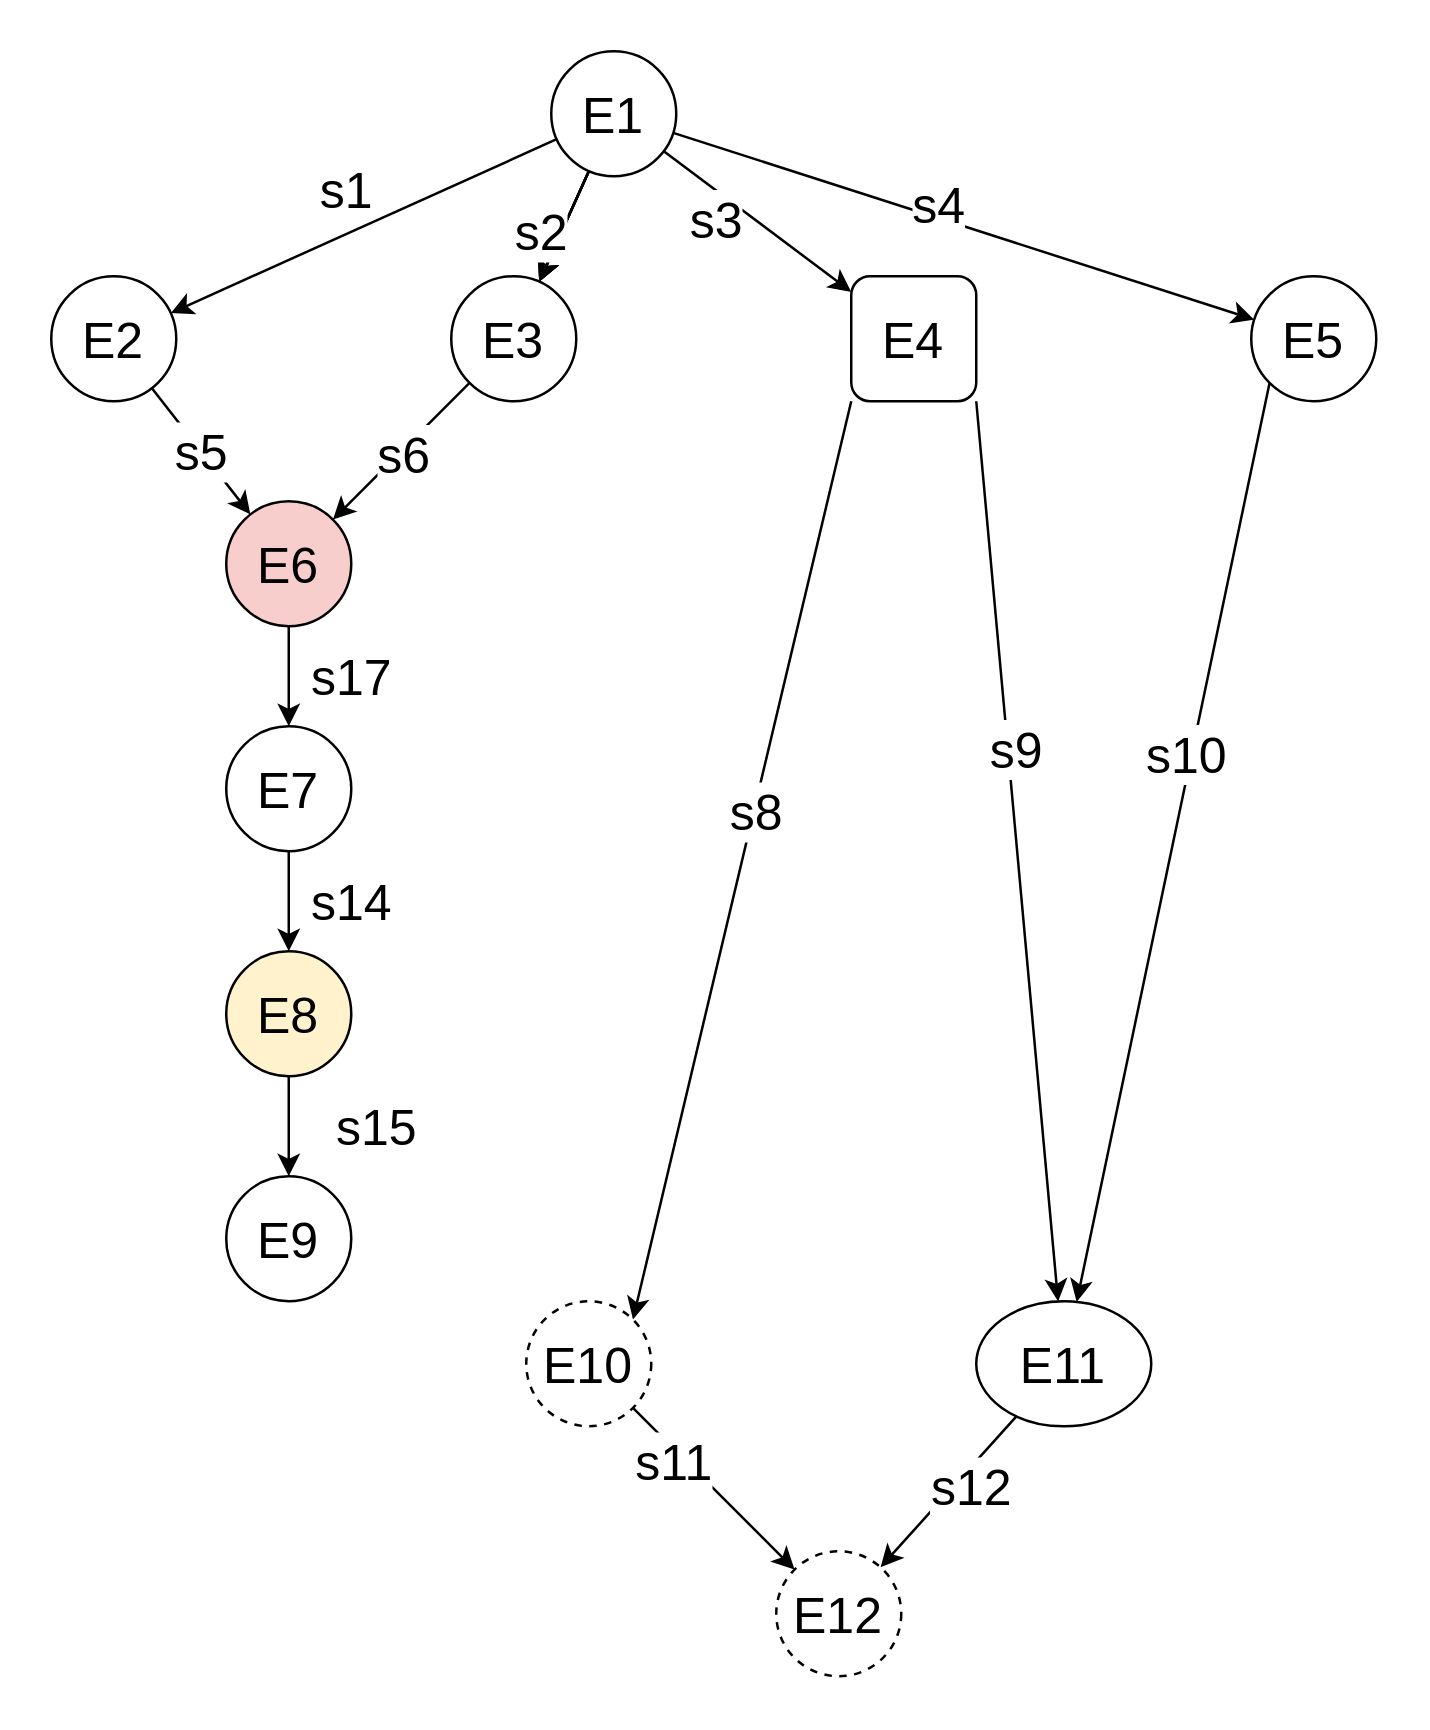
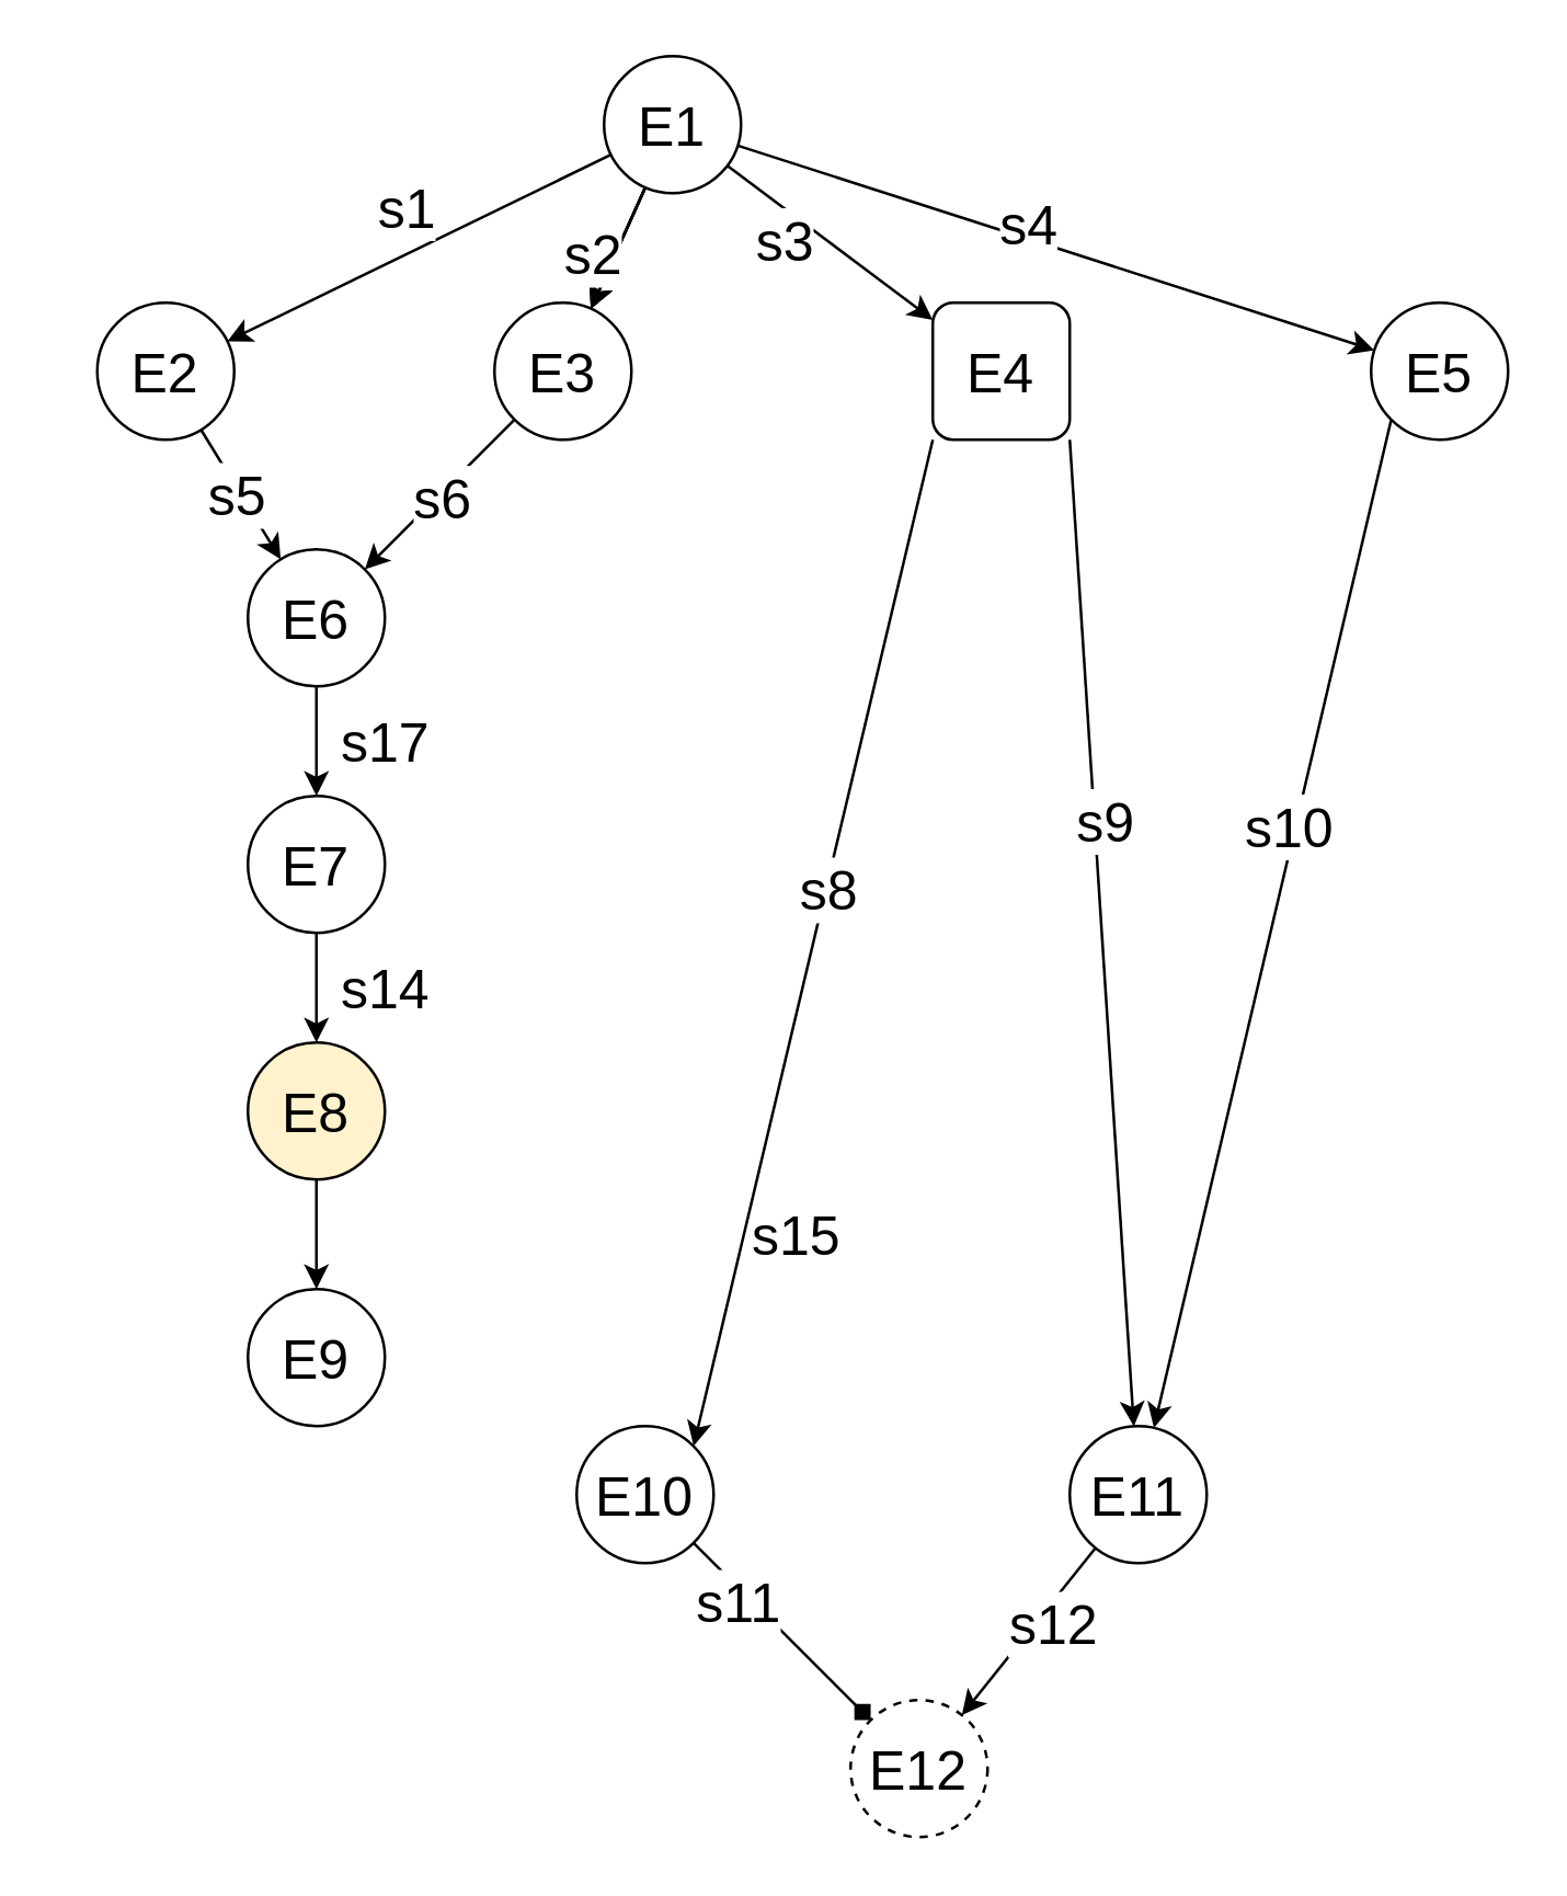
  <mxCell id="0" />
  <mxCell id="1" parent="0" />
  <mxCell id="2" value="" style="rounded=0;orthogonalLoop=1;jettySize=auto;html=1;fontSize=20;" parent="1" source="13" target="16" edge="1"><mxGeometry relative="1" as="geometry" /></mxCell>
  <mxCell id="3" value="&lt;font style=&quot;font-size: 20px;&quot;&gt;s1&lt;/font&gt;" style="edgeLabel;html=1;align=center;verticalAlign=bottom;resizable=0;points=[];horizontal=1;" vertex="1" connectable="0" parent="2"><mxGeometry x="0.385" y="3" relative="1" as="geometry"><mxPoint x="21" y="-17" as="offset" /></mxGeometry></mxCell>
  <mxCell id="4" value="" style="edgeStyle=none;rounded=0;orthogonalLoop=1;jettySize=auto;html=1;fontSize=20;" parent="1" source="13" target="19" edge="1"><mxGeometry relative="1" as="geometry" /></mxCell>
  <mxCell id="5" value="" style="edgeStyle=none;rounded=0;orthogonalLoop=1;jettySize=auto;html=1;fontSize=20;" parent="1" source="13" target="19" edge="1"><mxGeometry relative="1" as="geometry" /></mxCell>
  <mxCell id="6" value="" style="edgeStyle=none;rounded=0;orthogonalLoop=1;jettySize=auto;html=1;fontSize=20;" parent="1" source="13" target="19" edge="1"><mxGeometry relative="1" as="geometry" /></mxCell>
  <mxCell id="7" value="" style="edgeStyle=none;rounded=0;orthogonalLoop=1;jettySize=auto;html=1;fontSize=20;" parent="1" source="13" target="19" edge="1"><mxGeometry relative="1" as="geometry" /></mxCell>
  <mxCell id="8" value="s2" style="edgeLabel;html=1;align=center;verticalAlign=middle;resizable=0;points=[];fontSize=20;" vertex="1" connectable="0" parent="7"><mxGeometry x="-0.366" y="-2" relative="1" as="geometry"><mxPoint x="-12" y="11" as="offset" /></mxGeometry></mxCell>
  <mxCell id="9" value="" style="edgeStyle=none;rounded=0;orthogonalLoop=1;jettySize=auto;html=1;fontSize=20;" parent="1" source="13" target="24" edge="1"><mxGeometry relative="1" as="geometry" /></mxCell>
  <mxCell id="10" value="&lt;div&gt;s3&lt;/div&gt;" style="edgeLabel;html=1;align=center;verticalAlign=middle;resizable=0;points=[];fontSize=20;" vertex="1" connectable="0" parent="9"><mxGeometry x="-0.443" y="1" relative="1" as="geometry"><mxPoint x="-1" y="12" as="offset" /></mxGeometry></mxCell>
  <mxCell id="11" value="" style="edgeStyle=none;rounded=0;orthogonalLoop=1;jettySize=auto;html=1;fontSize=20;" parent="1" source="13" target="25" edge="1"><mxGeometry relative="1" as="geometry" /></mxCell>
  <mxCell id="12" value="s4" style="edgeLabel;html=1;align=center;verticalAlign=middle;resizable=0;points=[];fontSize=20;" vertex="1" connectable="0" parent="11"><mxGeometry x="-0.285" y="-1" relative="1" as="geometry"><mxPoint x="23" as="offset" /></mxGeometry></mxCell>
  <mxCell id="13" value="&lt;div style=&quot;font-size: 20px;&quot;&gt;&lt;font style=&quot;font-size: 20px;&quot;&gt;E1&lt;/font&gt;&lt;/div&gt;" style="ellipse;whiteSpace=wrap;html=1;aspect=fixed;horizontal=1;verticalAlign=middle;" parent="1" vertex="1"><mxGeometry x="220" y="20" width="50" height="50" as="geometry" /></mxCell>
  <mxCell id="14" value="" style="edgeStyle=none;rounded=0;orthogonalLoop=1;jettySize=auto;html=1;fontSize=20;" parent="1" source="16" target="27" edge="1"><mxGeometry relative="1" as="geometry" /></mxCell>
  <mxCell id="15" value="s5" style="edgeLabel;html=1;align=center;verticalAlign=middle;resizable=0;points=[];fontSize=20;" vertex="1" connectable="0" parent="14"><mxGeometry x="0.419" y="1" relative="1" as="geometry"><mxPoint x="-9" y="-10" as="offset" /></mxGeometry></mxCell>
- <mxCell id="16" value="&lt;div style=&quot;font-size: 20px;&quot;&gt;&lt;font style=&quot;font-size: 20px;&quot;&gt;E2&lt;/font&gt;&lt;/div&gt;" style="ellipse;whiteSpace=wrap;html=1;aspect=fixed;horizontal=1;verticalAlign=middle;" parent="1" vertex="1"><mxGeometry x="20" y="110" width="50" height="50" as="geometry" /></mxCell>
+ <mxCell id="16" value="&lt;div style=&quot;font-size: 20px;&quot;&gt;&lt;font style=&quot;font-size: 20px;&quot;&gt;E2&lt;/font&gt;&lt;/div&gt;" style="ellipse;whiteSpace=wrap;html=1;aspect=fixed;horizontal=1;verticalAlign=middle;" parent="1" vertex="1"><mxGeometry x="35" y="110" width="50" height="50" as="geometry" /></mxCell>
  <mxCell id="17" style="edgeStyle=none;rounded=0;orthogonalLoop=1;jettySize=auto;html=1;exitX=0;exitY=1;exitDx=0;exitDy=0;entryX=1;entryY=0;entryDx=0;entryDy=0;fontSize=20;" parent="1" source="19" target="27" edge="1"><mxGeometry relative="1" as="geometry" /></mxCell>
  <mxCell id="18" value="s6" style="edgeLabel;html=1;align=center;verticalAlign=middle;resizable=0;points=[];fontSize=20;" vertex="1" connectable="0" parent="17"><mxGeometry x="-0.366" y="1" relative="1" as="geometry"><mxPoint x="-11" y="10" as="offset" /></mxGeometry></mxCell>
  <mxCell id="19" value="&lt;div style=&quot;font-size: 20px;&quot;&gt;&lt;font style=&quot;font-size: 20px;&quot;&gt;E3&lt;/font&gt;&lt;/div&gt;" style="ellipse;whiteSpace=wrap;html=1;aspect=fixed;horizontal=1;verticalAlign=middle;" parent="1" vertex="1"><mxGeometry x="180" y="110" width="50" height="50" as="geometry" /></mxCell>
  <mxCell id="20" value="" style="edgeStyle=none;rounded=0;orthogonalLoop=1;jettySize=auto;html=1;fontSize=20;exitX=1;exitY=1;exitDx=0;exitDy=0;" parent="1" source="24" target="35" edge="1"><mxGeometry relative="1" as="geometry" /></mxCell>
  <mxCell id="21" value="s9" style="edgeLabel;html=1;align=center;verticalAlign=middle;resizable=0;points=[];fontSize=20;" vertex="1" connectable="0" parent="20"><mxGeometry x="-0.23" y="3" relative="1" as="geometry"><mxPoint as="offset" /></mxGeometry></mxCell>
  <mxCell id="22" style="edgeStyle=none;rounded=0;orthogonalLoop=1;jettySize=auto;html=1;exitX=0;exitY=1;exitDx=0;exitDy=0;entryX=1;entryY=0;entryDx=0;entryDy=0;fontSize=20;" parent="1" source="24" target="40" edge="1"><mxGeometry relative="1" as="geometry" /></mxCell>
  <mxCell id="23" value="s8" style="edgeLabel;html=1;align=center;verticalAlign=middle;resizable=0;points=[];fontSize=20;" vertex="1" connectable="0" parent="22"><mxGeometry x="-0.112" relative="1" as="geometry"><mxPoint as="offset" /></mxGeometry></mxCell>
  <mxCell id="24" value="&lt;div style=&quot;font-size: 20px;&quot;&gt;&lt;font style=&quot;font-size: 20px;&quot;&gt;E4&lt;/font&gt;&lt;/div&gt;" style="whiteSpace=wrap;html=1;aspect=fixed;horizontal=1;verticalAlign=middle;rounded=1;" parent="1" vertex="1"><mxGeometry x="340" y="110" width="50" height="50" as="geometry" /></mxCell>
  <mxCell id="25" value="&lt;div style=&quot;font-size: 20px;&quot;&gt;&lt;font style=&quot;font-size: 20px;&quot;&gt;E5&lt;/font&gt;&lt;/div&gt;" style="ellipse;whiteSpace=wrap;html=1;aspect=fixed;horizontal=1;verticalAlign=middle;" parent="1" vertex="1"><mxGeometry x="500" y="110" width="50" height="50" as="geometry" /></mxCell>
  <mxCell id="26" value="" style="edgeStyle=none;rounded=0;orthogonalLoop=1;jettySize=auto;html=1;fontSize=20;" parent="1" source="27" target="29" edge="1"><mxGeometry relative="1" as="geometry" /></mxCell>
- <mxCell id="27" value="&lt;div style=&quot;font-size: 20px;&quot;&gt;&lt;font style=&quot;font-size: 20px;&quot;&gt;E6&lt;/font&gt;&lt;/div&gt;" style="ellipse;whiteSpace=wrap;html=1;aspect=fixed;horizontal=1;verticalAlign=middle;fillColor=#f8cecc;" parent="1" vertex="1"><mxGeometry x="90" y="200" width="50" height="50" as="geometry" /></mxCell>
+ <mxCell id="27" value="&lt;div style=&quot;font-size: 20px;&quot;&gt;&lt;font style=&quot;font-size: 20px;&quot;&gt;E6&lt;/font&gt;&lt;/div&gt;" style="ellipse;whiteSpace=wrap;html=1;aspect=fixed;horizontal=1;verticalAlign=middle;" parent="1" vertex="1"><mxGeometry x="90" y="200" width="50" height="50" as="geometry" /></mxCell>
  <mxCell id="28" value="" style="edgeStyle=none;rounded=0;orthogonalLoop=1;jettySize=auto;html=1;fontSize=20;" parent="1" source="29" target="31" edge="1"><mxGeometry relative="1" as="geometry" /></mxCell>
  <mxCell id="29" value="&lt;div style=&quot;font-size: 20px;&quot;&gt;&lt;font style=&quot;font-size: 20px;&quot;&gt;E7&lt;/font&gt;&lt;/div&gt;" style="ellipse;whiteSpace=wrap;html=1;aspect=fixed;horizontal=1;verticalAlign=middle;" parent="1" vertex="1"><mxGeometry x="90" y="290" width="50" height="50" as="geometry" /></mxCell>
  <mxCell id="30" value="" style="edgeStyle=none;rounded=0;orthogonalLoop=1;jettySize=auto;html=1;fontSize=20;" parent="1" source="31" target="32" edge="1"><mxGeometry relative="1" as="geometry" /></mxCell>
  <mxCell id="31" value="&lt;div style=&quot;font-size: 20px;&quot;&gt;&lt;font style=&quot;font-size: 20px;&quot;&gt;E8&lt;/font&gt;&lt;/div&gt;" style="ellipse;whiteSpace=wrap;html=1;aspect=fixed;horizontal=1;verticalAlign=middle;fillColor=#fff2cc;" parent="1" vertex="1"><mxGeometry x="90" y="380" width="50" height="50" as="geometry" /></mxCell>
  <mxCell id="32" value="&lt;div style=&quot;font-size: 20px;&quot;&gt;&lt;font style=&quot;font-size: 20px;&quot;&gt;E9&lt;/font&gt;&lt;/div&gt;" style="ellipse;whiteSpace=wrap;html=1;aspect=fixed;horizontal=1;verticalAlign=middle;" parent="1" vertex="1"><mxGeometry x="90" y="470" width="50" height="50" as="geometry" /></mxCell>
  <mxCell id="33" value="" style="edgeStyle=none;rounded=0;orthogonalLoop=1;jettySize=auto;html=1;fontSize=20;" parent="1" source="35" target="41" edge="1"><mxGeometry relative="1" as="geometry" /></mxCell>
  <mxCell id="34" value="s12" style="edgeLabel;html=1;align=center;verticalAlign=middle;resizable=0;points=[];fontSize=20;" vertex="1" connectable="0" parent="33"><mxGeometry x="-0.224" y="5" relative="1" as="geometry"><mxPoint x="-1" as="offset" /></mxGeometry></mxCell>
- <mxCell id="35" value="&lt;div style=&quot;font-size: 20px;&quot;&gt;&lt;font style=&quot;font-size: 20px;&quot;&gt;E11&lt;/font&gt;&lt;/div&gt;" style="ellipse;whiteSpace=wrap;html=1;aspect=fixed;horizontal=1;verticalAlign=middle;" parent="1" vertex="1"><mxGeometry x="390" y="520" width="70" height="50" as="geometry" /></mxCell>
+ <mxCell id="35" value="&lt;div style=&quot;font-size: 20px;&quot;&gt;&lt;font style=&quot;font-size: 20px;&quot;&gt;E11&lt;/font&gt;&lt;/div&gt;" style="ellipse;whiteSpace=wrap;html=1;aspect=fixed;horizontal=1;verticalAlign=middle;" parent="1" vertex="1"><mxGeometry x="390" y="520" width="50" height="50" as="geometry" /></mxCell>
  <mxCell id="36" value="" style="endArrow=classic;html=1;rounded=0;fontSize=20;exitX=0;exitY=1;exitDx=0;exitDy=0;" parent="1" source="25" target="35" edge="1"><mxGeometry width="50" height="50" relative="1" as="geometry"><mxPoint x="280" y="360" as="sourcePoint" /><mxPoint x="425" y="520" as="targetPoint" /></mxGeometry></mxCell>
  <mxCell id="37" value="s10" style="edgeLabel;html=1;align=center;verticalAlign=middle;resizable=0;points=[];fontSize=20;" vertex="1" connectable="0" parent="36"><mxGeometry x="-0.19" y="-3" relative="1" as="geometry"><mxPoint as="offset" /></mxGeometry></mxCell>
- <mxCell id="38" style="edgeStyle=none;rounded=0;orthogonalLoop=1;jettySize=auto;html=1;exitX=1;exitY=1;exitDx=0;exitDy=0;fontSize=20;" parent="1" source="40" target="41" edge="1"><mxGeometry relative="1" as="geometry" /></mxCell>
+ <mxCell id="38" style="edgeStyle=none;rounded=0;orthogonalLoop=1;jettySize=auto;html=1;exitX=1;exitY=1;exitDx=0;exitDy=0;fontSize=20;endArrow=diamond;" parent="1" source="40" target="41" edge="1"><mxGeometry relative="1" as="geometry" /></mxCell>
  <mxCell id="39" value="s11" style="edgeLabel;html=1;align=center;verticalAlign=middle;resizable=0;points=[];fontSize=20;" vertex="1" connectable="0" parent="38"><mxGeometry x="-0.418" y="-4" relative="1" as="geometry"><mxPoint y="-1" as="offset" /></mxGeometry></mxCell>
- <mxCell id="40" value="&lt;div style=&quot;font-size: 20px;&quot;&gt;&lt;font style=&quot;font-size: 20px;&quot;&gt;E10&lt;/font&gt;&lt;/div&gt;" style="ellipse;whiteSpace=wrap;html=1;aspect=fixed;horizontal=1;verticalAlign=middle;dashed=1;" parent="1" vertex="1"><mxGeometry x="210" y="520" width="50" height="50" as="geometry" /></mxCell>
+ <mxCell id="40" value="&lt;div style=&quot;font-size: 20px;&quot;&gt;&lt;font style=&quot;font-size: 20px;&quot;&gt;E10&lt;/font&gt;&lt;/div&gt;" style="ellipse;whiteSpace=wrap;html=1;aspect=fixed;horizontal=1;verticalAlign=middle;" parent="1" vertex="1"><mxGeometry x="210" y="520" width="50" height="50" as="geometry" /></mxCell>
  <mxCell id="41" value="&lt;div style=&quot;font-size: 20px;&quot;&gt;&lt;font style=&quot;font-size: 20px;&quot;&gt;E12&lt;/font&gt;&lt;/div&gt;" style="ellipse;whiteSpace=wrap;html=1;aspect=fixed;horizontal=1;verticalAlign=middle;dashed=1;" parent="1" vertex="1"><mxGeometry x="310" y="620" width="50" height="50" as="geometry" /></mxCell>
  <mxCell id="42" value="s17" style="text;html=1;align=center;verticalAlign=middle;resizable=0;points=[];autosize=1;strokeColor=none;fillColor=none;fontSize=20;" vertex="1" parent="1"><mxGeometry x="110" y="250" width="60" height="40" as="geometry" /></mxCell>
  <mxCell id="43" value="s14" style="text;html=1;align=center;verticalAlign=middle;resizable=0;points=[];autosize=1;strokeColor=none;fillColor=none;fontSize=20;" vertex="1" parent="1"><mxGeometry x="110" y="340" width="60" height="40" as="geometry" /></mxCell>
- <mxCell id="44" value="&lt;div&gt;s15&lt;/div&gt;" style="text;html=1;align=center;verticalAlign=middle;resizable=0;points=[];autosize=1;strokeColor=none;fillColor=none;fontSize=20;" vertex="1" parent="1"><mxGeometry x="120" y="430" width="60" height="40" as="geometry" /></mxCell>
+ <mxCell id="44" value="&lt;div&gt;s15&lt;/div&gt;" style="text;html=1;align=center;verticalAlign=middle;resizable=0;points=[];autosize=1;strokeColor=none;fillColor=none;fontSize=20;" vertex="1" parent="1"><mxGeometry x="260" y="430" width="60" height="40" as="geometry" /></mxCell>
